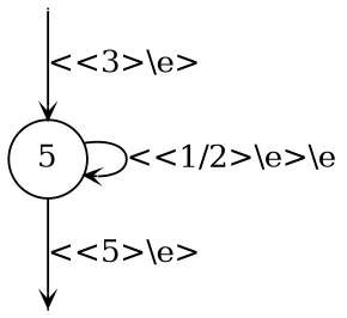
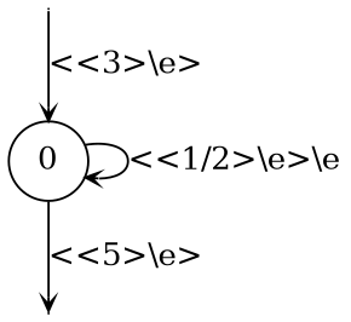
  digraph {
    rankdir=TB
    vcsn_context="nullableset<letterset<char_letters()>>, polynomialset<wordset<char_letters()>, q>"
    node [shape=point]
    edge [arrowhead=vee arrowsize=.6]
    I0 [width=0]
    F0 [width=0]
-   0 [shape=circle style=rounded width=0.5 label=5]
+   0 [shape=circle style=rounded width=0.5]
    subgraph sub_1 {
      I0
      F0
    }
    subgraph sub_2 {
      0
    }
    I0 -> 0 [label="<<3>\\e>"]
    0 -> F0 [label="<<5>\\e>"]
    0 -> 0 [label="<<1/2>\\e>\\e"]
  }
